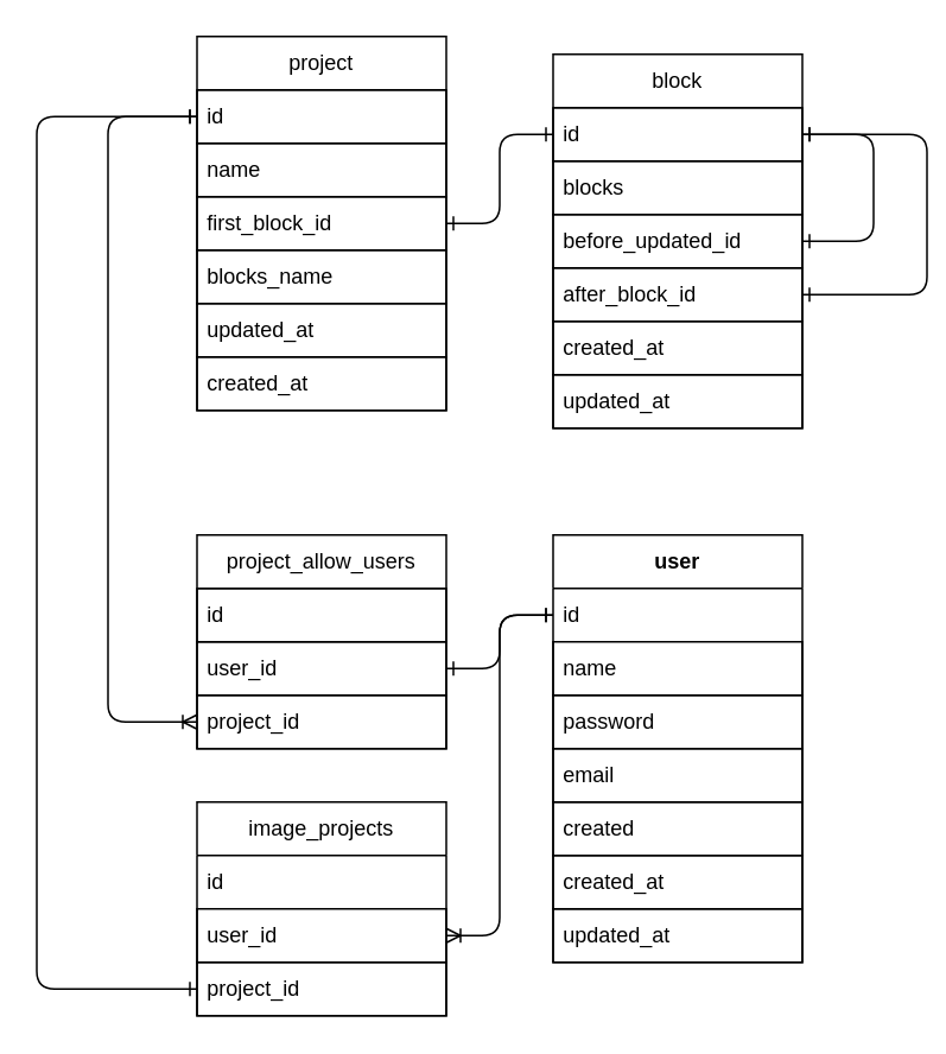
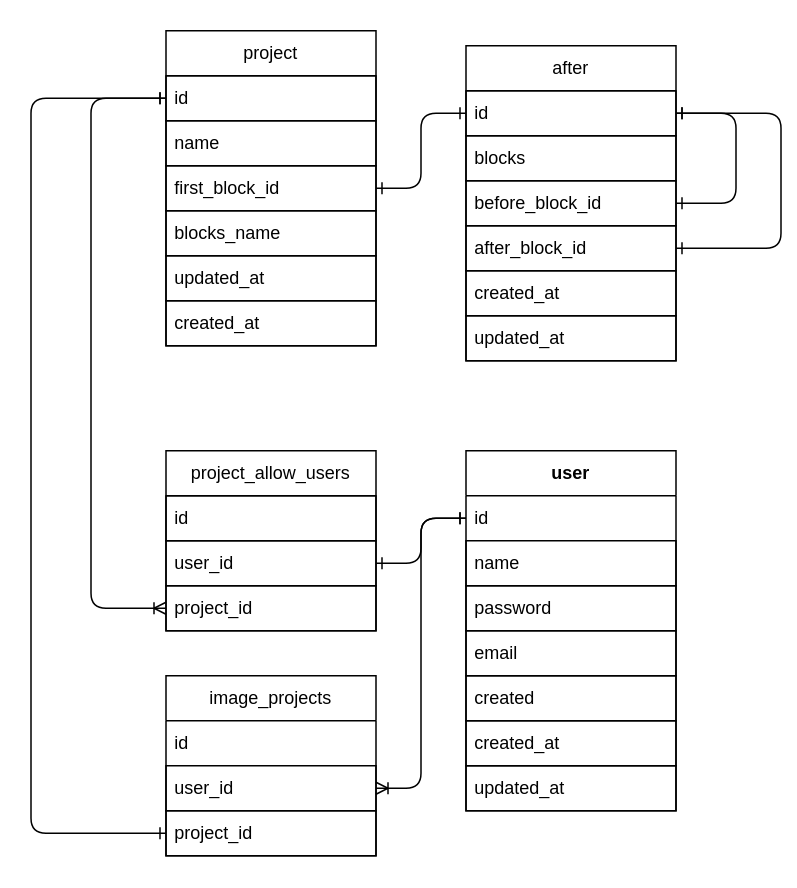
  <mxCell id="0" />
  <mxCell id="1" parent="0" />
  <mxCell id="2" value="user" style="swimlane;fontStyle=1;childLayout=stackLayout;horizontal=1;startSize=30;horizontalStack=0;resizeParent=1;resizeParentMax=0;resizeLast=0;collapsible=1;marginBottom=0;whiteSpace=wrap;html=1;" parent="1" vertex="1"><mxGeometry x="310" y="300" width="140" height="240" as="geometry"><mxRectangle x="344" y="200" width="70" height="30" as="alternateBounds" /></mxGeometry></mxCell>
  <mxCell id="3" value="id" style="text;strokeColor=none;fillColor=none;align=left;verticalAlign=middle;spacingLeft=4;spacingRight=4;overflow=hidden;points=[[0,0.5],[1,0.5]];portConstraint=eastwest;rotatable=0;whiteSpace=wrap;html=1;fontStyle=0" parent="2" vertex="1"><mxGeometry y="30" width="140" height="30" as="geometry" /></mxCell>
  <mxCell id="4" value="name" style="text;strokeColor=default;fillColor=none;align=left;verticalAlign=middle;spacingLeft=4;spacingRight=4;overflow=hidden;points=[[0,0.5],[1,0.5]];portConstraint=eastwest;rotatable=0;whiteSpace=wrap;html=1;fontStyle=0" parent="2" vertex="1"><mxGeometry y="60" width="140" height="30" as="geometry" /></mxCell>
  <mxCell id="5" value="password" style="rounded=0;whiteSpace=wrap;html=1;strokeColor=default;fillColor=none;align=left;fontStyle=0;horizontal=1;spacingLeft=4;" vertex="1" parent="2"><mxGeometry y="90" width="140" height="30" as="geometry" /></mxCell>
  <mxCell id="6" value="email" style="text;strokeColor=default;fillColor=none;align=left;verticalAlign=middle;spacingLeft=4;spacingRight=4;overflow=hidden;points=[[0,0.5],[1,0.5]];portConstraint=eastwest;rotatable=0;whiteSpace=wrap;html=1;fontStyle=0" parent="2" vertex="1"><mxGeometry y="120" width="140" height="30" as="geometry" /></mxCell>
  <mxCell id="7" value="created" style="rounded=0;whiteSpace=wrap;html=1;strokeColor=default;fillColor=none;align=left;fontStyle=0;horizontal=1;spacingLeft=4;" parent="2" vertex="1"><mxGeometry y="150" width="140" height="30" as="geometry" /></mxCell>
  <mxCell id="8" value="created_at" style="rounded=0;whiteSpace=wrap;html=1;strokeColor=default;fillColor=none;align=left;fontStyle=0;horizontal=1;spacingLeft=4;" parent="2" vertex="1"><mxGeometry y="180" width="140" height="30" as="geometry" /></mxCell>
  <mxCell id="9" value="updated_at" style="rounded=0;whiteSpace=wrap;html=1;strokeColor=default;fillColor=none;align=left;fontStyle=0;horizontal=1;spacingLeft=4;" parent="2" vertex="1"><mxGeometry y="210" width="140" height="30" as="geometry" /></mxCell>
  <mxCell id="10" value="project" style="swimlane;fontStyle=0;childLayout=stackLayout;horizontal=1;startSize=30;horizontalStack=0;resizeParent=1;resizeParentMax=0;resizeLast=0;collapsible=1;marginBottom=0;whiteSpace=wrap;html=1;" parent="1" vertex="1"><mxGeometry x="110" y="20" width="140" height="210" as="geometry" /></mxCell>
  <mxCell id="11" value="id" style="text;strokeColor=default;fillColor=none;align=left;verticalAlign=middle;spacingLeft=4;spacingRight=4;overflow=hidden;points=[[0,0.5],[1,0.5]];portConstraint=eastwest;rotatable=0;whiteSpace=wrap;html=1;" parent="10" vertex="1"><mxGeometry y="30" width="140" height="30" as="geometry" /></mxCell>
  <mxCell id="12" value="name" style="text;strokeColor=default;fillColor=none;align=left;verticalAlign=middle;spacingLeft=4;spacingRight=4;overflow=hidden;points=[[0,0.5],[1,0.5]];portConstraint=eastwest;rotatable=0;whiteSpace=wrap;html=1;" parent="10" vertex="1"><mxGeometry y="60" width="140" height="30" as="geometry" /></mxCell>
  <mxCell id="13" value="first_block_id" style="rounded=0;whiteSpace=wrap;html=1;strokeColor=default;fillColor=none;align=left;fontStyle=0;spacingLeft=4;" parent="10" vertex="1"><mxGeometry y="90" width="140" height="30" as="geometry" /></mxCell>
  <mxCell id="14" value="blocks_name" style="rounded=0;whiteSpace=wrap;html=1;strokeColor=default;fillColor=none;align=left;fontStyle=0;horizontal=1;spacingLeft=4;" parent="10" vertex="1"><mxGeometry y="120" width="140" height="30" as="geometry" /></mxCell>
  <mxCell id="15" value="updated_at" style="rounded=0;whiteSpace=wrap;html=1;strokeColor=default;fillColor=none;align=left;fontStyle=0;horizontal=1;spacingLeft=4;" parent="10" vertex="1"><mxGeometry y="150" width="140" height="30" as="geometry" /></mxCell>
  <mxCell id="16" value="created_at" style="rounded=0;whiteSpace=wrap;html=1;strokeColor=default;fillColor=none;align=left;fontStyle=0;horizontal=1;spacingLeft=4;" parent="10" vertex="1"><mxGeometry y="180" width="140" height="30" as="geometry" /></mxCell>
  <mxCell id="17" style="edgeStyle=elbowEdgeStyle;html=1;exitX=0;exitY=0.5;exitDx=0;exitDy=0;entryX=0;entryY=0.5;entryDx=0;entryDy=0;fontColor=none;endArrow=ERone;endFill=0;startArrow=ERone;startFill=0;" parent="1" source="31" target="11" edge="1"><mxGeometry relative="1" as="geometry"><Array as="points"><mxPoint x="20" y="290" /></Array></mxGeometry></mxCell>
- <mxCell id="18" value="block" style="swimlane;fontStyle=0;childLayout=stackLayout;horizontal=1;startSize=30;horizontalStack=0;resizeParent=1;resizeParentMax=0;resizeLast=0;collapsible=1;marginBottom=0;whiteSpace=wrap;html=1;" parent="1" vertex="1"><mxGeometry x="310" y="30" width="140" height="210" as="geometry" /></mxCell>
+ <mxCell id="18" value="after" style="swimlane;fontStyle=0;childLayout=stackLayout;horizontal=1;startSize=30;horizontalStack=0;resizeParent=1;resizeParentMax=0;resizeLast=0;collapsible=1;marginBottom=0;whiteSpace=wrap;html=1;" parent="1" vertex="1"><mxGeometry x="310" y="30" width="140" height="210" as="geometry" /></mxCell>
  <mxCell id="19" value="id" style="text;strokeColor=default;fillColor=none;align=left;verticalAlign=middle;spacingLeft=4;spacingRight=4;overflow=hidden;points=[[0,0.5],[1,0.5]];portConstraint=eastwest;rotatable=0;whiteSpace=wrap;html=1;" parent="18" vertex="1"><mxGeometry y="30" width="140" height="30" as="geometry" /></mxCell>
  <mxCell id="20" value="blocks" style="text;strokeColor=default;fillColor=none;align=left;verticalAlign=middle;spacingLeft=4;spacingRight=4;overflow=hidden;points=[[0,0.5],[1,0.5]];portConstraint=eastwest;rotatable=0;whiteSpace=wrap;html=1;" parent="18" vertex="1"><mxGeometry y="60" width="140" height="30" as="geometry" /></mxCell>
  <mxCell id="21" style="edgeStyle=elbowEdgeStyle;html=1;exitX=1;exitY=0.5;exitDx=0;exitDy=0;entryX=1;entryY=0.5;entryDx=0;entryDy=0;startArrow=ERone;startFill=0;endArrow=ERone;endFill=0;" parent="18" source="22" target="19" edge="1"><mxGeometry relative="1" as="geometry"><Array as="points"><mxPoint x="180" y="70" /></Array></mxGeometry></mxCell>
- <mxCell id="22" value="before_updated_id" style="text;strokeColor=default;fillColor=none;align=left;verticalAlign=middle;spacingLeft=4;spacingRight=4;overflow=hidden;points=[[0,0.5],[1,0.5]];portConstraint=eastwest;rotatable=0;whiteSpace=wrap;html=1;" parent="18" vertex="1"><mxGeometry y="90" width="140" height="30" as="geometry" /></mxCell>
+ <mxCell id="22" value="before_block_id" style="text;strokeColor=default;fillColor=none;align=left;verticalAlign=middle;spacingLeft=4;spacingRight=4;overflow=hidden;points=[[0,0.5],[1,0.5]];portConstraint=eastwest;rotatable=0;whiteSpace=wrap;html=1;" parent="18" vertex="1"><mxGeometry y="90" width="140" height="30" as="geometry" /></mxCell>
  <mxCell id="23" style="edgeStyle=elbowEdgeStyle;html=1;exitX=1;exitY=0.5;exitDx=0;exitDy=0;entryX=1;entryY=0.5;entryDx=0;entryDy=0;startArrow=ERone;startFill=0;endArrow=ERone;endFill=0;" parent="18" source="24" target="19" edge="1"><mxGeometry relative="1" as="geometry"><Array as="points"><mxPoint x="210" y="100" /></Array></mxGeometry></mxCell>
  <mxCell id="24" value="after_block_id" style="rounded=0;whiteSpace=wrap;html=1;strokeColor=default;fillColor=none;align=left;fontStyle=0;horizontal=1;spacingLeft=4;" parent="18" vertex="1"><mxGeometry y="120" width="140" height="30" as="geometry" /></mxCell>
  <mxCell id="25" value="created_at" style="rounded=0;whiteSpace=wrap;html=1;strokeColor=default;fillColor=none;align=left;fontStyle=0;horizontal=1;spacingLeft=4;" parent="18" vertex="1"><mxGeometry y="150" width="140" height="30" as="geometry" /></mxCell>
  <mxCell id="26" value="updated_at" style="rounded=0;whiteSpace=wrap;html=1;strokeColor=default;fillColor=none;align=left;fontStyle=0;horizontal=1;spacingLeft=4;" parent="18" vertex="1"><mxGeometry y="180" width="140" height="30" as="geometry" /></mxCell>
  <mxCell id="27" style="edgeStyle=elbowEdgeStyle;html=1;exitX=1;exitY=0.5;exitDx=0;exitDy=0;entryX=0;entryY=0.5;entryDx=0;entryDy=0;startArrow=ERone;startFill=0;endArrow=ERone;endFill=0;" parent="1" source="13" target="19" edge="1"><mxGeometry relative="1" as="geometry" /></mxCell>
  <mxCell id="28" value="image_projects" style="swimlane;fontStyle=0;childLayout=stackLayout;horizontal=1;startSize=30;horizontalStack=0;resizeParent=1;resizeParentMax=0;resizeLast=0;collapsible=1;marginBottom=0;whiteSpace=wrap;html=1;" parent="1" vertex="1"><mxGeometry x="110" y="450" width="140" height="120" as="geometry" /></mxCell>
  <mxCell id="29" value="id" style="text;strokeColor=none;fillColor=none;align=left;verticalAlign=middle;spacingLeft=4;spacingRight=4;overflow=hidden;points=[[0,0.5],[1,0.5]];portConstraint=eastwest;rotatable=0;whiteSpace=wrap;html=1;fontStyle=0" parent="28" vertex="1"><mxGeometry y="30" width="140" height="30" as="geometry" /></mxCell>
  <mxCell id="30" value="user_id" style="text;strokeColor=default;fillColor=none;align=left;verticalAlign=middle;spacingLeft=4;spacingRight=4;overflow=hidden;points=[[0,0.5],[1,0.5]];portConstraint=eastwest;rotatable=0;whiteSpace=wrap;html=1;" parent="28" vertex="1"><mxGeometry y="60" width="140" height="30" as="geometry" /></mxCell>
  <mxCell id="31" value="project_id" style="text;strokeColor=default;fillColor=none;align=left;verticalAlign=middle;spacingLeft=4;spacingRight=4;overflow=hidden;points=[[0,0.5],[1,0.5]];portConstraint=eastwest;rotatable=0;whiteSpace=wrap;html=1;" parent="28" vertex="1"><mxGeometry y="90" width="140" height="30" as="geometry" /></mxCell>
  <mxCell id="32" style="edgeStyle=orthogonalEdgeStyle;html=1;exitX=0;exitY=0.5;exitDx=0;exitDy=0;entryX=1;entryY=0.5;entryDx=0;entryDy=0;endArrow=ERoneToMany;endFill=0;startArrow=ERone;startFill=0;" parent="1" source="3" target="30" edge="1"><mxGeometry relative="1" as="geometry" /></mxCell>
  <mxCell id="33" value="project_allow_users" style="swimlane;fontStyle=0;childLayout=stackLayout;horizontal=1;startSize=30;horizontalStack=0;resizeParent=1;resizeParentMax=0;resizeLast=0;collapsible=1;marginBottom=0;whiteSpace=wrap;html=1;strokeColor=default;" parent="1" vertex="1"><mxGeometry x="110" y="300" width="140" height="120" as="geometry" /></mxCell>
  <mxCell id="34" value="id" style="text;strokeColor=default;fillColor=none;align=left;verticalAlign=middle;spacingLeft=4;spacingRight=4;overflow=hidden;points=[[0,0.5],[1,0.5]];portConstraint=eastwest;rotatable=0;whiteSpace=wrap;html=1;" parent="33" vertex="1"><mxGeometry y="30" width="140" height="30" as="geometry" /></mxCell>
  <mxCell id="35" value="user_id" style="text;strokeColor=default;fillColor=none;align=left;verticalAlign=middle;spacingLeft=4;spacingRight=4;overflow=hidden;points=[[0,0.5],[1,0.5]];portConstraint=eastwest;rotatable=0;whiteSpace=wrap;html=1;" parent="33" vertex="1"><mxGeometry y="60" width="140" height="30" as="geometry" /></mxCell>
  <mxCell id="36" value="project_id" style="text;strokeColor=default;fillColor=none;align=left;verticalAlign=middle;spacingLeft=4;spacingRight=4;overflow=hidden;points=[[0,0.5],[1,0.5]];portConstraint=eastwest;rotatable=0;whiteSpace=wrap;html=1;" parent="33" vertex="1"><mxGeometry y="90" width="140" height="30" as="geometry" /></mxCell>
  <mxCell id="37" style="edgeStyle=orthogonalEdgeStyle;html=1;exitX=0;exitY=0.5;exitDx=0;exitDy=0;startArrow=ERone;startFill=0;endArrow=ERone;endFill=0;entryX=1;entryY=0.5;entryDx=0;entryDy=0;" parent="1" source="3" target="35" edge="1"><mxGeometry relative="1" as="geometry"><mxPoint x="240" y="315" as="targetPoint" /></mxGeometry></mxCell>
  <mxCell id="38" style="edgeStyle=orthogonalEdgeStyle;html=1;exitX=0;exitY=0.5;exitDx=0;exitDy=0;entryX=0;entryY=0.5;entryDx=0;entryDy=0;startArrow=ERoneToMany;startFill=0;endArrow=ERone;endFill=0;" parent="1" source="36" target="11" edge="1"><mxGeometry relative="1" as="geometry"><Array as="points"><mxPoint x="60" y="405" /><mxPoint x="60" y="65" /></Array></mxGeometry></mxCell>
